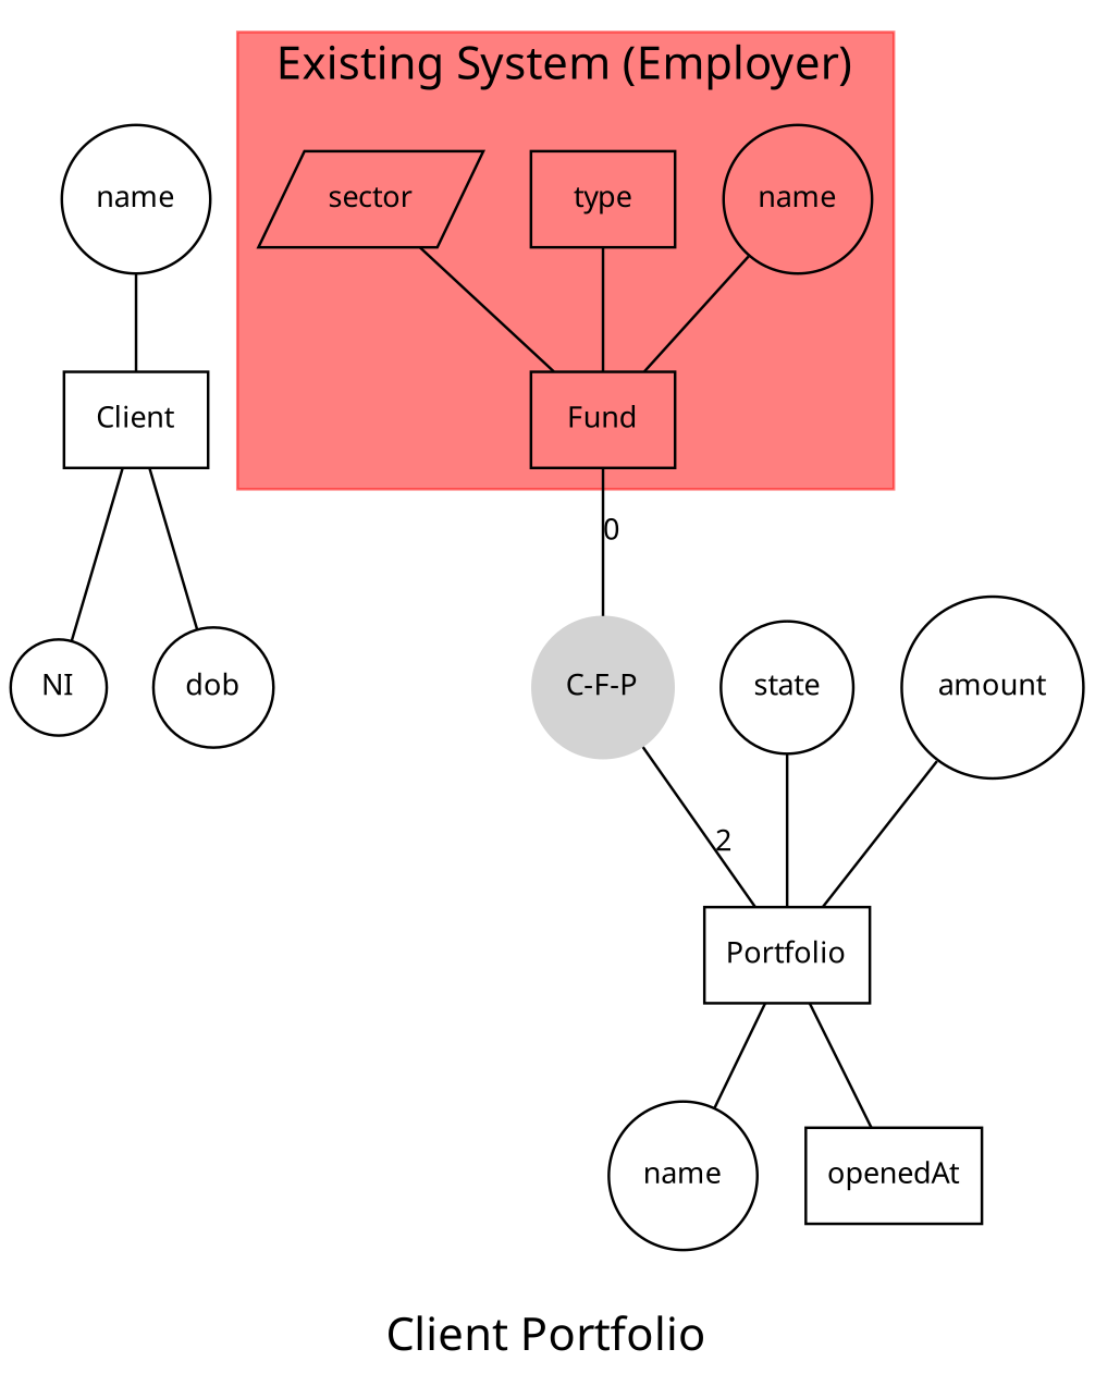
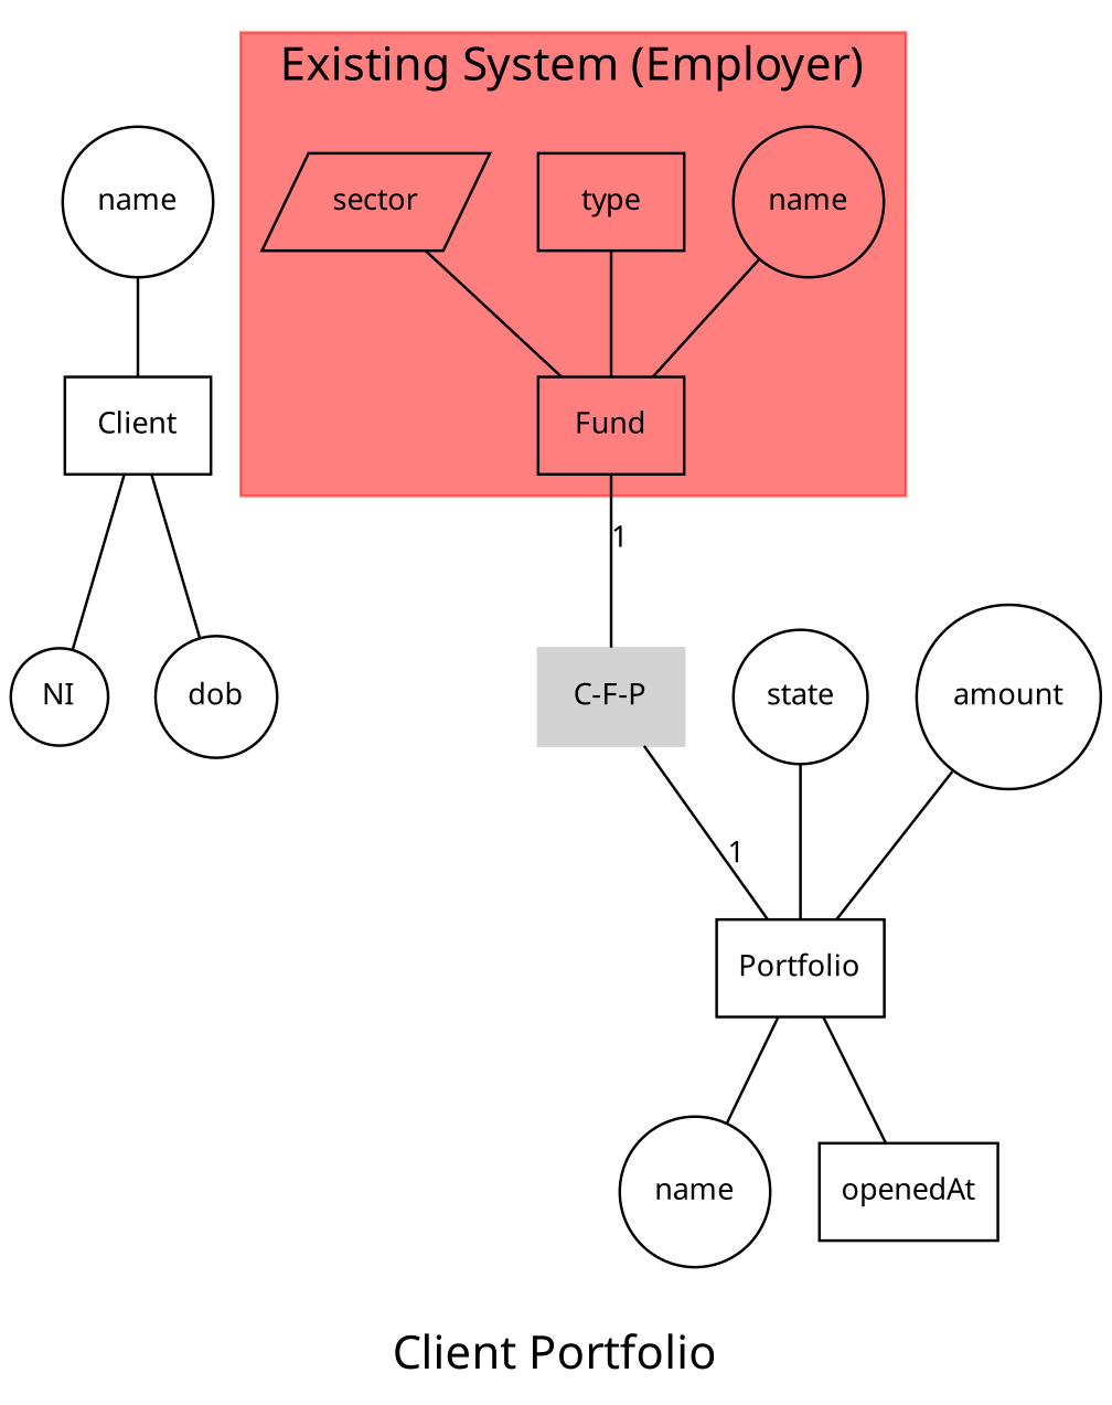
  graph {
    fontname="Noto Sans"
    fontsize=17
    label="\nClient Portfolio"
    node [fontname="Noto Sans" fontsize=11 shape=circle]
    edge [fontname="Noto Sans" fontsize=11]
    n1 [label=name]
    n2 [label=name]
    n3 [label=name]
    NI
    dob
    type [shape=box]
    sector [shape=parallelogram]
    Fund [shape=box]
    Client [shape=box]
-   "C-F-P" [color=lightgrey style=filled]
+   "C-F-P" [color=lightgrey shape=box style=filled]
    Portfolio [shape=box]
    openedAt [shape=box]
    state
    amount
    subgraph sub_1 {
      n1
      n2
      n3
    }
    subgraph sub_2 {
      NI
      dob
    }
    subgraph cluster_3 {
      color="#ff000080"
      label="Existing System (Employer)"
      style=filled
      Fund
      subgraph sub_4 {
        color="#ff000080"
        label="Existing System (Employer)"
        style=filled
        n2
        type
        sector
      }
    }
    n1 -- Client
    n2 -- Fund
    type -- Fund
    sector -- Fund
-   Fund -- "C-F-P" [label=0]
+   Fund -- "C-F-P" [label=1]
    Client -- NI
    Client -- dob
-   "C-F-P" -- Portfolio [label=2]
+   "C-F-P" -- Portfolio [label=1]
    Portfolio -- n3
    Portfolio -- openedAt
    state -- Portfolio
    amount -- Portfolio
  }
